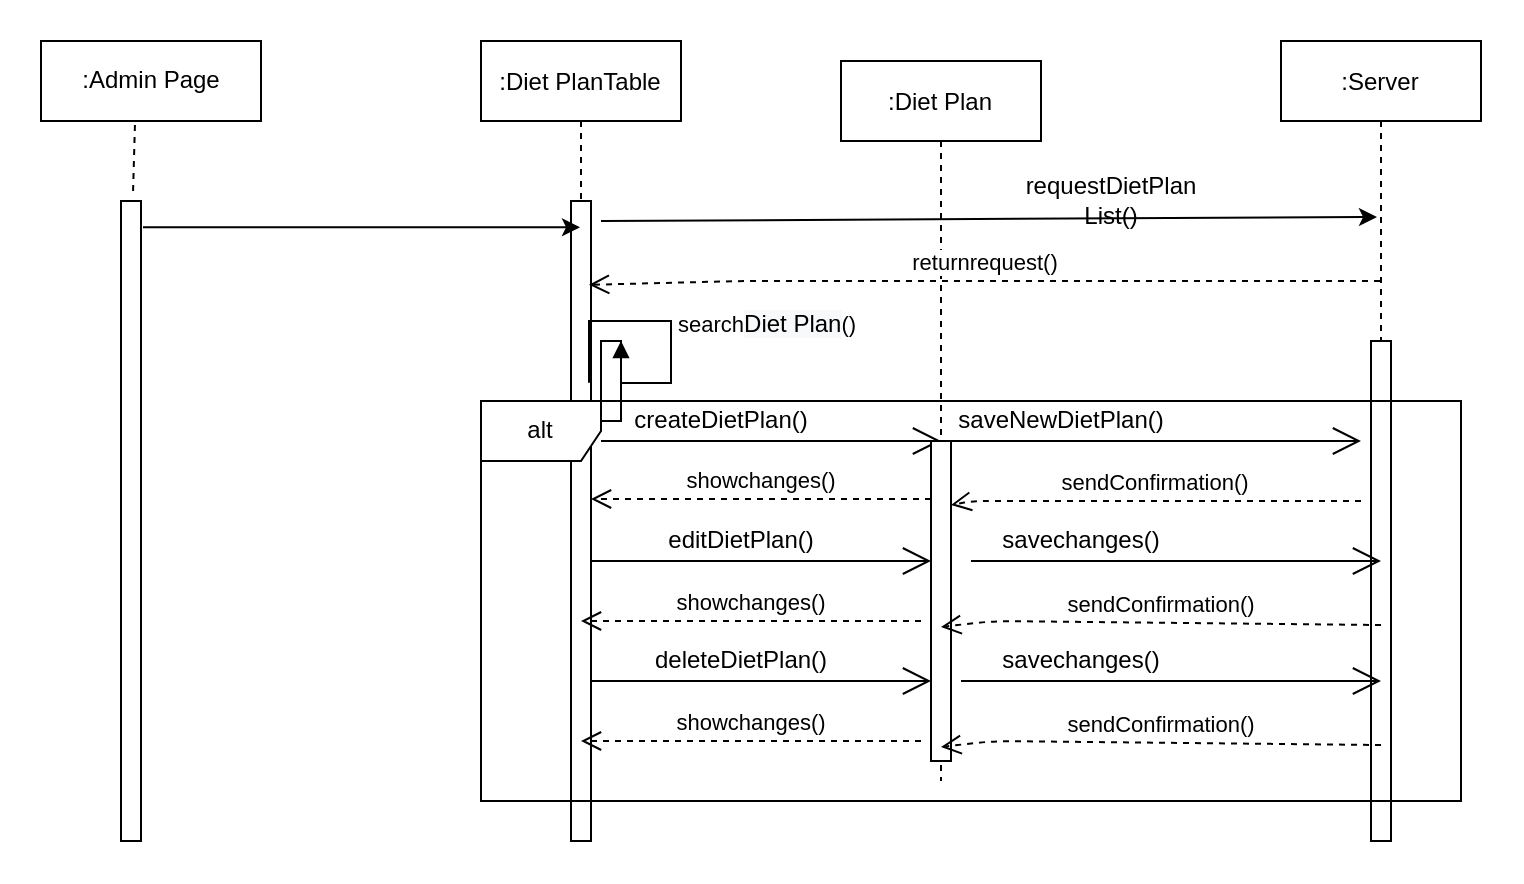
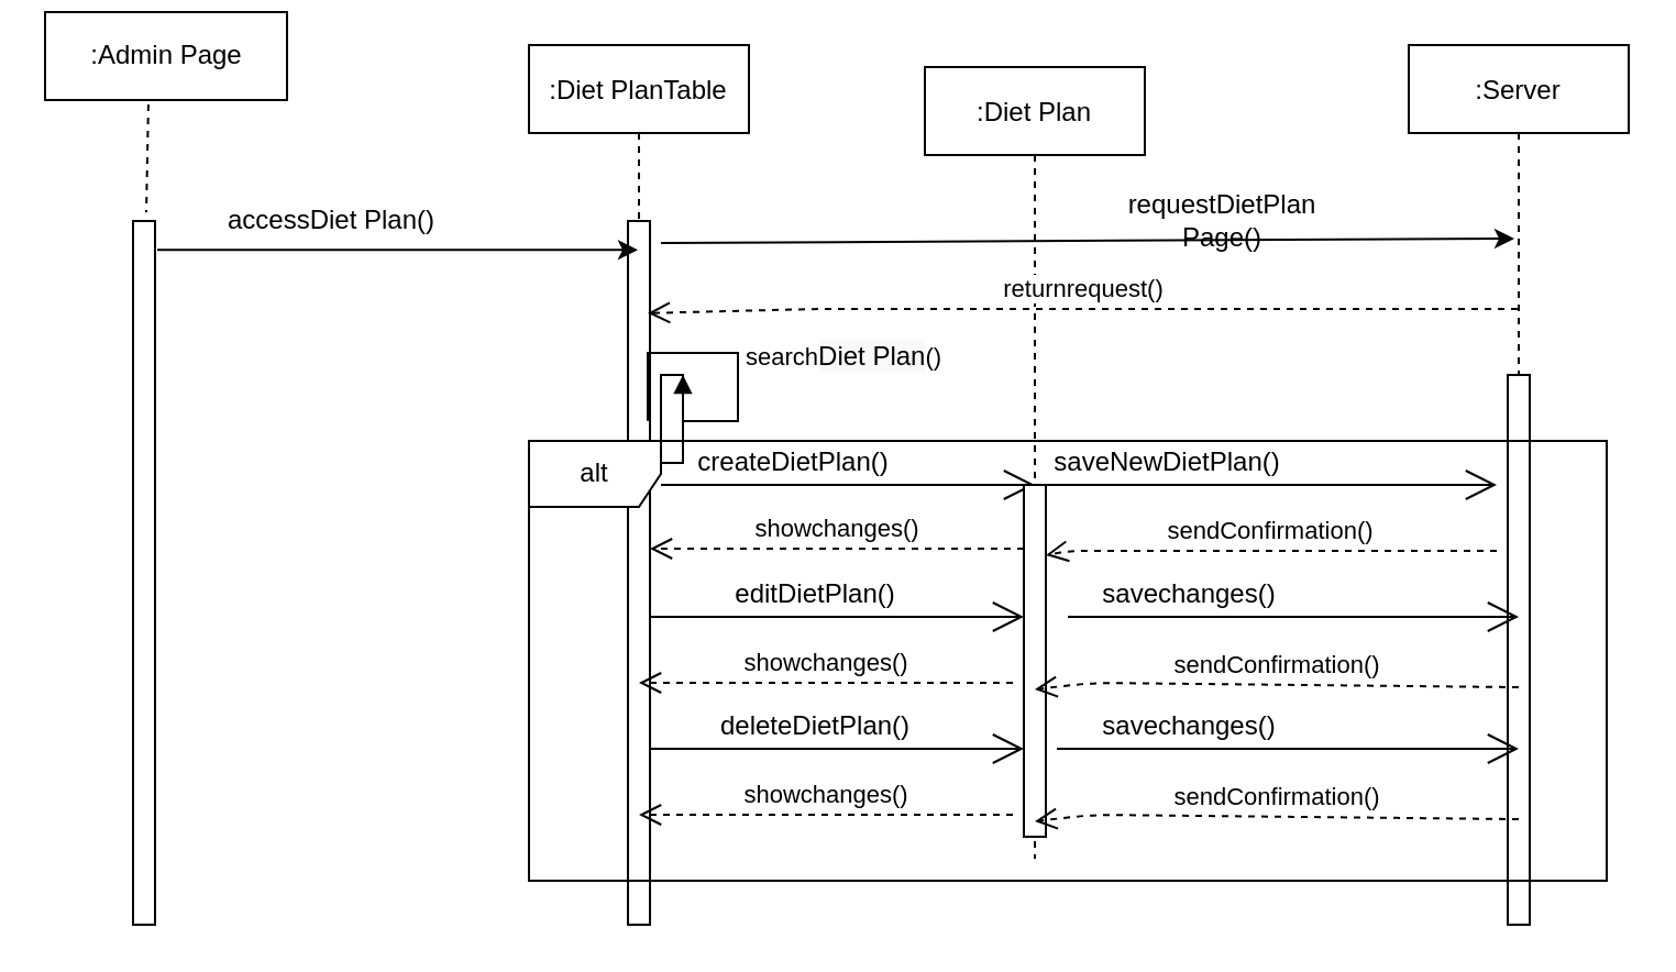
  <mxCell id="0" />
  <mxCell id="1" parent="0" />
  <mxCell id="2" value="" style="html=1;points=[];perimeter=orthogonalPerimeter;" vertex="1" parent="1"><mxGeometry x="60" y="100" width="10" height="320" as="geometry" /></mxCell>
  <mxCell id="3" value=":Diet PlanTable" style="shape=umlLifeline;perimeter=lifelinePerimeter;container=1;collapsible=0;recursiveResize=0;rounded=0;shadow=0;strokeWidth=1;" vertex="1" parent="1"><mxGeometry x="240" y="20" width="100" height="400" as="geometry" /></mxCell>
  <mxCell id="4" value="" style="points=[];perimeter=orthogonalPerimeter;rounded=0;shadow=0;strokeWidth=1;" vertex="1" parent="3"><mxGeometry x="45" y="80" width="10" height="320" as="geometry" /></mxCell>
  <mxCell id="5" value="" style="html=1;points=[];perimeter=orthogonalPerimeter;" vertex="1" parent="3"><mxGeometry x="60" y="150" width="10" height="40" as="geometry" /></mxCell>
  <mxCell id="6" value="search&lt;span style=&quot;font-size: 12px ; text-align: center ; background-color: rgb(248 , 249 , 250)&quot;&gt;Diet Plan&lt;/span&gt;()" style="edgeStyle=orthogonalEdgeStyle;html=1;align=left;spacingLeft=2;endArrow=block;rounded=0;entryX=1;entryY=0;exitX=0.9;exitY=0.284;exitDx=0;exitDy=0;exitPerimeter=0;" edge="1" parent="3" source="4" target="5"><mxGeometry relative="1" as="geometry"><mxPoint x="65" y="170" as="sourcePoint" /><Array as="points"><mxPoint x="54" y="140" /><mxPoint x="95" y="140" /><mxPoint x="95" y="171" /><mxPoint x="70" y="171" /></Array></mxGeometry></mxCell>
  <mxCell id="7" value=":Server" style="shape=umlLifeline;perimeter=lifelinePerimeter;container=1;collapsible=0;recursiveResize=0;rounded=0;shadow=0;strokeWidth=1;" vertex="1" parent="1"><mxGeometry x="640" y="20" width="100" height="400" as="geometry" /></mxCell>
  <mxCell id="8" value="" style="points=[];perimeter=orthogonalPerimeter;rounded=0;shadow=0;strokeWidth=1;" vertex="1" parent="7"><mxGeometry x="45" y="150" width="10" height="250" as="geometry" /></mxCell>
- <mxCell id="9" value=":Admin Page" style="html=1;" vertex="1" parent="1"><mxGeometry x="20" y="20" width="110" height="40" as="geometry" /></mxCell>
+ <mxCell id="9" value=":Admin Page" style="html=1;" vertex="1" parent="1"><mxGeometry x="20" y="5" width="110" height="40" as="geometry" /></mxCell>
  <mxCell id="10" value="" style="endArrow=none;dashed=1;html=1;exitX=0.427;exitY=1.05;exitDx=0;exitDy=0;exitPerimeter=0;entryX=0.6;entryY=-0.012;entryDx=0;entryDy=0;entryPerimeter=0;" edge="1" parent="1" source="9" target="2"><mxGeometry width="50" height="50" relative="1" as="geometry"><mxPoint x="380" y="200" as="sourcePoint" /><mxPoint x="430" y="150" as="targetPoint" /></mxGeometry></mxCell>
  <mxCell id="11" value=":Diet Plan" style="shape=umlLifeline;perimeter=lifelinePerimeter;container=1;collapsible=0;recursiveResize=0;rounded=0;shadow=0;strokeWidth=1;" vertex="1" parent="1"><mxGeometry x="420" y="30" width="100" height="360" as="geometry" /></mxCell>
  <mxCell id="12" value="" style="endArrow=classic;html=1;exitX=1.1;exitY=0.041;exitDx=0;exitDy=0;exitPerimeter=0;" edge="1" parent="1" source="2" target="3"><mxGeometry width="50" height="50" relative="1" as="geometry"><mxPoint x="280" y="250" as="sourcePoint" /><mxPoint x="330" y="200" as="targetPoint" /></mxGeometry></mxCell>
+ <mxCell id="13" value="accessDiet Plan()" style="text;html=1;align=center;verticalAlign=middle;resizable=0;points=[];autosize=1;strokeColor=none;" vertex="1" parent="1"><mxGeometry x="95" y="90" width="110" height="20" as="geometry" /></mxCell>
  <mxCell id="14" value="" style="endArrow=classic;html=1;entryX=0.48;entryY=0.22;entryDx=0;entryDy=0;entryPerimeter=0;" edge="1" parent="1" target="7"><mxGeometry width="50" height="50" relative="1" as="geometry"><mxPoint x="300" y="110" as="sourcePoint" /><mxPoint x="640" y="120" as="targetPoint" /></mxGeometry></mxCell>
- <mxCell id="15" value="requestDietPlan&lt;br&gt;List()" style="text;html=1;align=center;verticalAlign=middle;resizable=0;points=[];autosize=1;strokeColor=none;" vertex="1" parent="1"><mxGeometry x="505" y="85" width="100" height="30" as="geometry" /></mxCell>
+ <mxCell id="15" value="requestDietPlan&lt;br&gt;Page()" style="text;html=1;align=center;verticalAlign=middle;resizable=0;points=[];autosize=1;strokeColor=none;" vertex="1" parent="1"><mxGeometry x="505" y="85" width="100" height="30" as="geometry" /></mxCell>
  <mxCell id="16" value="returnrequest()" style="html=1;verticalAlign=bottom;endArrow=open;dashed=1;endSize=8;entryX=0.9;entryY=0.131;entryDx=0;entryDy=0;entryPerimeter=0;" edge="1" parent="1" source="7" target="4"><mxGeometry relative="1" as="geometry"><mxPoint x="350" y="220" as="sourcePoint" /><mxPoint x="270" y="220" as="targetPoint" /><Array as="points"><mxPoint x="370" y="140" /></Array></mxGeometry></mxCell>
  <mxCell id="17" value="" style="endArrow=open;endFill=1;endSize=12;html=1;" edge="1" parent="1"><mxGeometry width="160" relative="1" as="geometry"><mxPoint x="300" y="220" as="sourcePoint" /><mxPoint x="470" y="220" as="targetPoint" /></mxGeometry></mxCell>
  <mxCell id="18" value="" style="html=1;points=[];perimeter=orthogonalPerimeter;" vertex="1" parent="1"><mxGeometry x="465" y="220" width="10" height="160" as="geometry" /></mxCell>
  <mxCell id="19" value="createDietPlan()" style="text;html=1;align=center;verticalAlign=middle;resizable=0;points=[];autosize=1;strokeColor=none;" vertex="1" parent="1"><mxGeometry x="310" y="200" width="100" height="20" as="geometry" /></mxCell>
  <mxCell id="20" value="" style="endArrow=open;endFill=1;endSize=12;html=1;" edge="1" parent="1" source="18"><mxGeometry width="160" relative="1" as="geometry"><mxPoint x="510" y="220" as="sourcePoint" /><mxPoint x="680" y="220" as="targetPoint" /><Array as="points"><mxPoint x="640" y="220" /></Array></mxGeometry></mxCell>
  <mxCell id="21" value="saveNewDietPlan()" style="text;html=1;align=center;verticalAlign=middle;resizable=0;points=[];autosize=1;strokeColor=none;" vertex="1" parent="1"><mxGeometry x="470" y="200" width="120" height="20" as="geometry" /></mxCell>
  <mxCell id="22" value="sendConfirmation()" style="html=1;verticalAlign=bottom;endArrow=open;dashed=1;endSize=8;" edge="1" parent="1"><mxGeometry relative="1" as="geometry"><mxPoint x="680" y="250" as="sourcePoint" /><mxPoint x="475" y="251.96" as="targetPoint" /><Array as="points"><mxPoint x="486" y="250" /></Array></mxGeometry></mxCell>
  <mxCell id="23" value="editDietPlan()" style="text;html=1;align=center;verticalAlign=middle;resizable=0;points=[];autosize=1;strokeColor=none;" vertex="1" parent="1"><mxGeometry x="325" y="260" width="90" height="20" as="geometry" /></mxCell>
  <mxCell id="24" value="" style="endArrow=open;endFill=1;endSize=12;html=1;" edge="1" parent="1"><mxGeometry width="160" relative="1" as="geometry"><mxPoint x="485" y="280" as="sourcePoint" /><mxPoint x="690" y="280" as="targetPoint" /><Array as="points"><mxPoint x="650" y="280" /></Array></mxGeometry></mxCell>
  <mxCell id="25" value="savechanges()" style="text;html=1;align=center;verticalAlign=middle;resizable=0;points=[];autosize=1;strokeColor=none;" vertex="1" parent="1"><mxGeometry x="495" y="260" width="90" height="20" as="geometry" /></mxCell>
  <mxCell id="26" value="sendConfirmation()" style="html=1;verticalAlign=bottom;endArrow=open;dashed=1;endSize=8;entryX=0.5;entryY=0.581;entryDx=0;entryDy=0;entryPerimeter=0;" edge="1" parent="1" target="18"><mxGeometry relative="1" as="geometry"><mxPoint x="690" y="312" as="sourcePoint" /><mxPoint x="480" y="313" as="targetPoint" /><Array as="points"><mxPoint x="496" y="310" /></Array></mxGeometry></mxCell>
  <mxCell id="27" value="" style="endArrow=open;endFill=1;endSize=12;html=1;" edge="1" parent="1"><mxGeometry width="160" relative="1" as="geometry"><mxPoint x="295" y="280" as="sourcePoint" /><mxPoint x="465" y="280" as="targetPoint" /></mxGeometry></mxCell>
  <mxCell id="28" value="showchanges()" style="html=1;verticalAlign=bottom;endArrow=open;dashed=1;endSize=8;" edge="1" parent="1"><mxGeometry relative="1" as="geometry"><mxPoint x="460" y="310" as="sourcePoint" /><mxPoint x="290" y="310" as="targetPoint" /><Array as="points"><mxPoint x="317" y="310" /></Array></mxGeometry></mxCell>
  <mxCell id="29" value="deleteDietPlan()" style="text;html=1;align=center;verticalAlign=middle;resizable=0;points=[];autosize=1;strokeColor=none;" vertex="1" parent="1"><mxGeometry x="320" y="320" width="100" height="20" as="geometry" /></mxCell>
  <mxCell id="30" value="" style="endArrow=open;endFill=1;endSize=12;html=1;" edge="1" parent="1"><mxGeometry width="160" relative="1" as="geometry"><mxPoint x="480" y="340" as="sourcePoint" /><mxPoint x="690" y="340" as="targetPoint" /><Array as="points"><mxPoint x="650" y="340" /></Array></mxGeometry></mxCell>
  <mxCell id="31" value="savechanges()" style="text;html=1;align=center;verticalAlign=middle;resizable=0;points=[];autosize=1;strokeColor=none;" vertex="1" parent="1"><mxGeometry x="495" y="320" width="90" height="20" as="geometry" /></mxCell>
  <mxCell id="32" value="sendConfirmation()" style="html=1;verticalAlign=bottom;endArrow=open;dashed=1;endSize=8;entryX=0.5;entryY=0.956;entryDx=0;entryDy=0;entryPerimeter=0;" edge="1" parent="1" target="18"><mxGeometry relative="1" as="geometry"><mxPoint x="690" y="372" as="sourcePoint" /><mxPoint x="480" y="373" as="targetPoint" /><Array as="points"><mxPoint x="496" y="370" /></Array></mxGeometry></mxCell>
  <mxCell id="33" value="" style="endArrow=open;endFill=1;endSize=12;html=1;" edge="1" parent="1"><mxGeometry width="160" relative="1" as="geometry"><mxPoint x="295" y="340" as="sourcePoint" /><mxPoint x="465" y="340" as="targetPoint" /></mxGeometry></mxCell>
  <mxCell id="34" value="showchanges()" style="html=1;verticalAlign=bottom;endArrow=open;dashed=1;endSize=8;" edge="1" parent="1"><mxGeometry relative="1" as="geometry"><mxPoint x="460" y="370" as="sourcePoint" /><mxPoint x="290" y="370" as="targetPoint" /><Array as="points"><mxPoint x="317" y="370" /></Array></mxGeometry></mxCell>
  <mxCell id="35" value="showchanges()" style="html=1;verticalAlign=bottom;endArrow=open;dashed=1;endSize=8;" edge="1" parent="1"><mxGeometry relative="1" as="geometry"><mxPoint x="465" y="249" as="sourcePoint" /><mxPoint x="295" y="249" as="targetPoint" /><Array as="points"><mxPoint x="322" y="249" /></Array></mxGeometry></mxCell>
  <mxCell id="36" value="alt" style="shape=umlFrame;whiteSpace=wrap;html=1;" vertex="1" parent="1"><mxGeometry x="240" y="200" width="490" height="200" as="geometry" /></mxCell>
